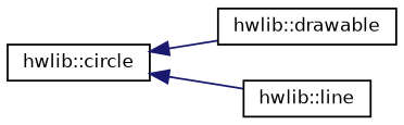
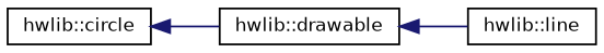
  digraph {
    rankdir=LR
    node [color=black fillcolor=white fontname=Helvetica fontsize=10 shape=record style=filled]
    edge [color=midnightblue dir=back fontname=Helvetica fontsize=10 labelfontname=Helvetica labelfontsize=10 style=solid]
    n1 [height=0.2 label="hwlib::drawable" width=0.4]
    n2 [height=0.2 label="hwlib::line" width=0.4]
    n3 [height=0.2 label="hwlib::circle" width=0.4]
-   n3 -> n2
+   n1 -> n2
    n3 -> n1
  }
